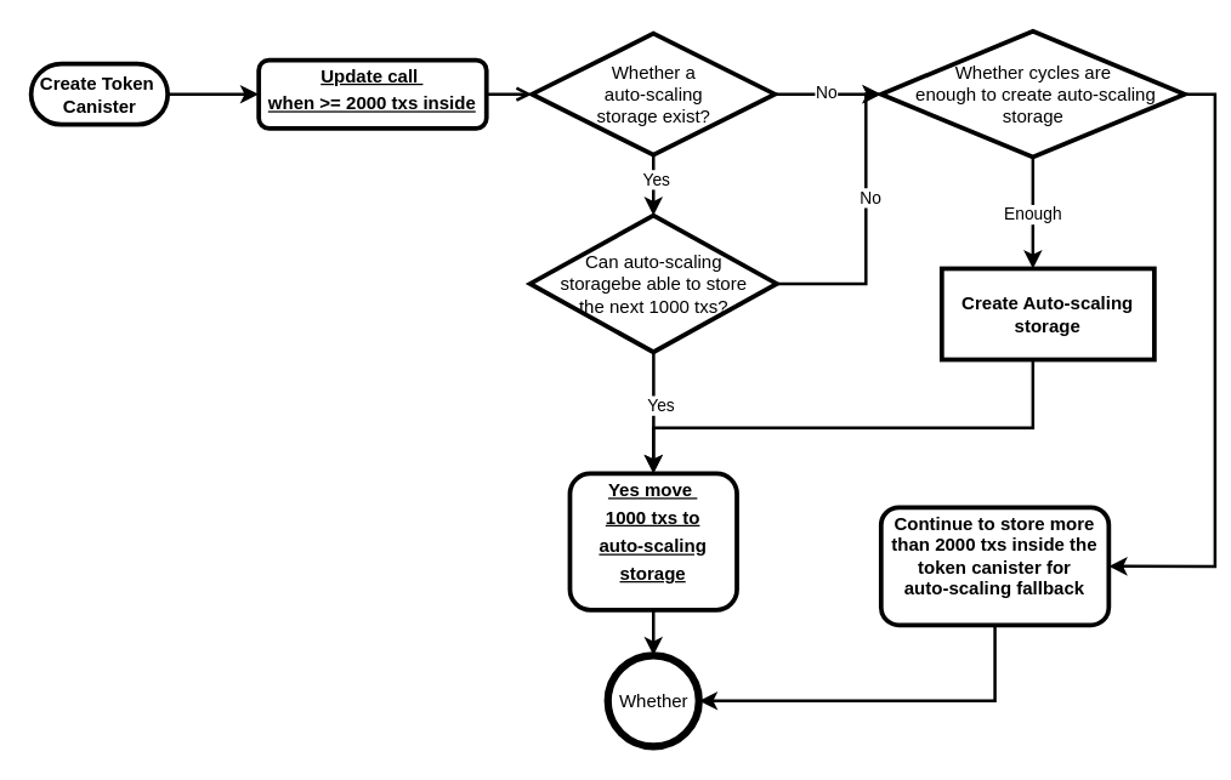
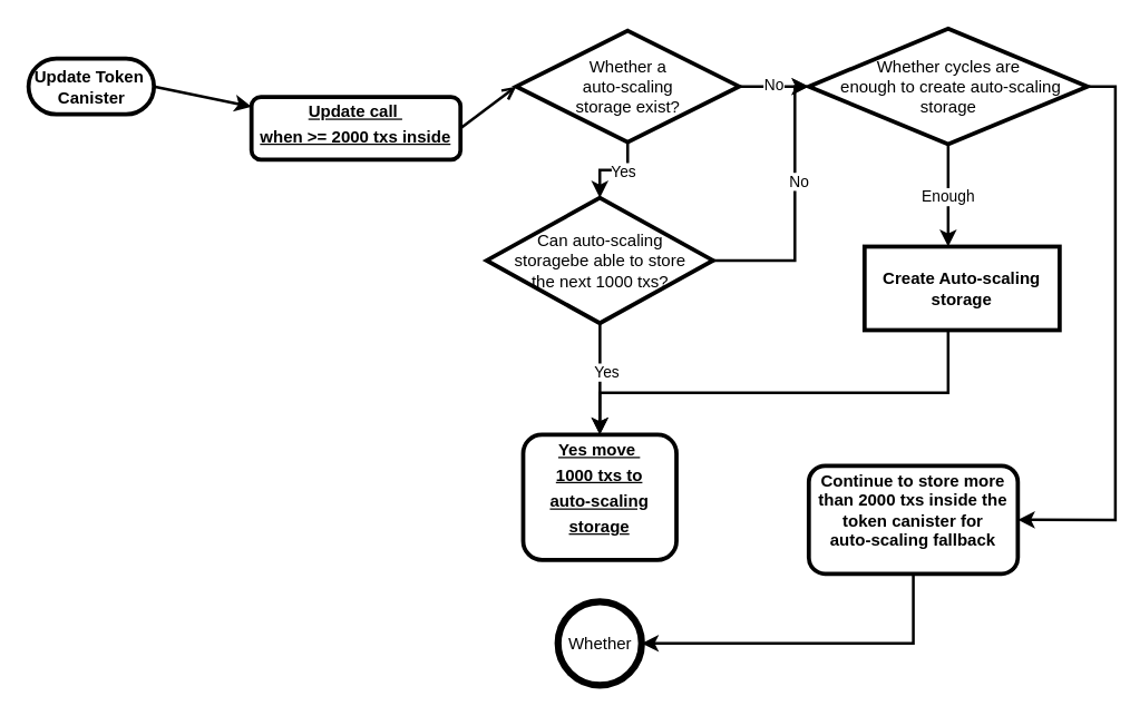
  <mxCell id="0" />
  <mxCell id="1" parent="0" />
- <mxCell id="2" value="&lt;p style=&quot;margin: 0px ; margin-top: 4px ; text-align: center ; text-decoration: underline&quot;&gt;Update call&amp;nbsp;&lt;/p&gt;&lt;p style=&quot;margin: 0px ; margin-top: 4px ; text-align: center ; text-decoration: underline&quot;&gt;when &amp;gt;= 2000 txs inside&lt;br&gt;&lt;br&gt;&lt;/p&gt;" style="verticalAlign=middle;align=center;overflow=fill;fontSize=12;fontFamily=Helvetica;html=1;rounded=1;fontStyle=1;strokeWidth=3;fillColor=none;" parent="1" vertex="1"><mxGeometry x="170" y="39" width="150" height="45" as="geometry" /></mxCell>
- <mxCell id="3" value="" style="edgeStyle=orthogonalEdgeStyle;rounded=0;orthogonalLoop=1;jettySize=auto;html=1;strokeWidth=2;" parent="1" source="4" target="24" edge="1"><mxGeometry relative="1" as="geometry" /></mxCell>
+ <mxCell id="2" value="&lt;p style=&quot;margin: 0px ; margin-top: 4px ; text-align: center ; text-decoration: underline&quot;&gt;Update call&amp;nbsp;&lt;/p&gt;&lt;p style=&quot;margin: 0px ; margin-top: 4px ; text-align: center ; text-decoration: underline&quot;&gt;when &amp;gt;= 2000 txs inside&lt;br&gt;&lt;br&gt;&lt;/p&gt;" style="verticalAlign=middle;align=center;overflow=fill;fontSize=12;fontFamily=Helvetica;html=1;rounded=1;fontStyle=1;strokeWidth=3;fillColor=none;" parent="1" vertex="1"><mxGeometry x="180" y="69" width="150" height="45" as="geometry" /></mxCell>
  <mxCell id="4" value="&lt;p style=&quot;margin: 0px ; margin-top: 4px ; text-align: center ; text-decoration: underline&quot;&gt;Yes move&amp;nbsp;&lt;/p&gt;&lt;p style=&quot;margin: 0px ; margin-top: 4px ; text-align: center ; text-decoration: underline&quot;&gt;1000 txs to&lt;/p&gt;&lt;p style=&quot;margin: 0px ; margin-top: 4px ; text-align: center ; text-decoration: underline&quot;&gt;auto-scaling&lt;/p&gt;&lt;p style=&quot;margin: 0px ; margin-top: 4px ; text-align: center ; text-decoration: underline&quot;&gt;storage&lt;/p&gt;" style="verticalAlign=middle;align=center;overflow=fill;fontSize=12;fontFamily=Helvetica;html=1;rounded=1;fontStyle=1;strokeWidth=3;fillColor=none;" parent="1" vertex="1"><mxGeometry x="375" y="311.5" width="110" height="90" as="geometry" /></mxCell>
  <mxCell id="5" value="" style="edgeStyle=orthogonalEdgeStyle;rounded=0;orthogonalLoop=1;jettySize=auto;html=1;strokeWidth=2;exitX=0.5;exitY=1;exitDx=0;exitDy=0;" parent="1" source="6" edge="1"><mxGeometry relative="1" as="geometry"><mxPoint x="430" y="311.5" as="targetPoint" /><Array as="points"><mxPoint x="680" y="281.5" /><mxPoint x="430" y="281.5" /></Array></mxGeometry></mxCell>
  <mxCell id="6" value="Create Auto-scaling storage" style="whiteSpace=wrap;align=center;verticalAlign=middle;fontStyle=1;strokeWidth=3;fillColor=none;" parent="1" vertex="1"><mxGeometry x="620" y="176.5" width="140" height="60" as="geometry" /></mxCell>
  <mxCell id="7" value="" style="edgeStyle=none;noEdgeStyle=1;strokeWidth=2;fillColor=none;entryX=0;entryY=0.5;entryDx=0;entryDy=0;exitX=1;exitY=0.5;exitDx=0;exitDy=0;startArrow=none;" parent="1" source="16" target="13" edge="1"><mxGeometry width="100" height="100" relative="1" as="geometry"><mxPoint x="340" y="211.5" as="sourcePoint" /><mxPoint x="271" y="167.5" as="targetPoint" /></mxGeometry></mxCell>
  <mxCell id="8" value="No" style="edgeLabel;html=1;align=center;verticalAlign=middle;resizable=0;points=[];" parent="7" vertex="1" connectable="0"><mxGeometry x="-0.057" y="1" relative="1" as="geometry"><mxPoint as="offset" /></mxGeometry></mxCell>
  <mxCell id="9" value="" style="edgeStyle=none;noEdgeStyle=1;strokeWidth=2;fillColor=none;" parent="1" target="2" edge="1"><mxGeometry width="100" height="100" relative="1" as="geometry"><mxPoint x="110" y="61.5" as="sourcePoint" /><mxPoint x="360" y="71.5" as="targetPoint" /></mxGeometry></mxCell>
  <mxCell id="10" value="" style="edgeStyle=elbowEdgeStyle;elbow=horizontal;strokeWidth=2;fillColor=none;exitX=0.5;exitY=1;exitDx=0;exitDy=0;" parent="1" source="13" target="6" edge="1"><mxGeometry width="100" height="100" relative="1" as="geometry"><mxPoint x="425" y="127.5" as="sourcePoint" /><mxPoint x="340" y="61.5" as="targetPoint" /><Array as="points"><mxPoint x="680" y="141.5" /><mxPoint x="410" y="191.5" /><mxPoint x="425" y="121.5" /></Array></mxGeometry></mxCell>
  <mxCell id="11" value="Enough" style="edgeLabel;html=1;align=center;verticalAlign=middle;resizable=0;points=[];" parent="10" vertex="1" connectable="0"><mxGeometry y="-1" relative="1" as="geometry"><mxPoint as="offset" /></mxGeometry></mxCell>
  <mxCell id="12" style="edgeStyle=orthogonalEdgeStyle;rounded=0;orthogonalLoop=1;jettySize=auto;html=1;exitX=1;exitY=0.5;exitDx=0;exitDy=0;entryX=1;entryY=0.5;entryDx=0;entryDy=0;strokeWidth=2;" parent="1" source="13" target="26" edge="1"><mxGeometry relative="1" as="geometry" /></mxCell>
  <mxCell id="13" value="Whether cycles are&lt;br&gt;&amp;nbsp;enough&amp;nbsp;to create auto-scaling &lt;br&gt;storage" style="shape=rhombus;html=1;dashed=0;whitespace=wrap;perimeter=rhombusPerimeter;strokeWidth=3;" parent="1" vertex="1"><mxGeometry x="580" y="20" width="200" height="83" as="geometry" /></mxCell>
  <mxCell id="14" style="edgeStyle=orthogonalEdgeStyle;rounded=0;orthogonalLoop=1;jettySize=auto;html=1;exitX=0.5;exitY=1;exitDx=0;exitDy=0;entryX=0.5;entryY=0;entryDx=0;entryDy=0;strokeWidth=2;" parent="1" source="16" target="22" edge="1"><mxGeometry relative="1" as="geometry" /></mxCell>
  <mxCell id="15" value="Yes" style="edgeLabel;html=1;align=center;verticalAlign=middle;resizable=0;points=[];" parent="14" vertex="1" connectable="0"><mxGeometry x="-0.2" y="1" relative="1" as="geometry"><mxPoint as="offset" /></mxGeometry></mxCell>
- <mxCell id="16" value="Whether&amp;nbsp;a &lt;br&gt;auto-scaling &lt;br&gt;storage&amp;nbsp;exist?" style="shape=rhombus;html=1;dashed=0;whitespace=wrap;perimeter=rhombusPerimeter;strokeWidth=3;" parent="1" vertex="1"><mxGeometry x="350" y="21.5" width="160" height="80" as="geometry" /></mxCell>
+ <mxCell id="16" value="Whether&amp;nbsp;a &lt;br&gt;auto-scaling &lt;br&gt;storage&amp;nbsp;exist?" style="shape=rhombus;html=1;dashed=0;whitespace=wrap;perimeter=rhombusPerimeter;strokeWidth=3;" parent="1" vertex="1"><mxGeometry x="370" y="21.5" width="160" height="80" as="geometry" /></mxCell>
  <mxCell id="17" value="" style="edgeStyle=none;noEdgeStyle=1;strokeWidth=2;fillColor=none;entryX=0;entryY=0.5;entryDx=0;entryDy=0;exitX=1;exitY=0.5;exitDx=0;exitDy=0;endArrow=open;" parent="1" source="2" target="16" edge="1"><mxGeometry width="100" height="100" relative="1" as="geometry"><mxPoint x="270" y="251.5" as="sourcePoint" /><mxPoint x="580" y="252.5" as="targetPoint" /></mxGeometry></mxCell>
  <mxCell id="18" value="" style="edgeStyle=orthogonalEdgeStyle;rounded=0;orthogonalLoop=1;jettySize=auto;html=1;strokeWidth=2;entryX=0;entryY=0.5;entryDx=0;entryDy=0;exitX=1;exitY=0.5;exitDx=0;exitDy=0;" parent="1" source="22" target="13" edge="1"><mxGeometry relative="1" as="geometry"><mxPoint x="580" y="71.5" as="targetPoint" /><Array as="points"><mxPoint x="570" y="186.5" /><mxPoint x="570" y="61.5" /></Array></mxGeometry></mxCell>
  <mxCell id="19" value="No" style="edgeLabel;html=1;align=center;verticalAlign=middle;resizable=0;points=[];" parent="18" vertex="1" connectable="0"><mxGeometry x="0.2" y="-2" relative="1" as="geometry"><mxPoint as="offset" /></mxGeometry></mxCell>
  <mxCell id="20" value="" style="edgeStyle=orthogonalEdgeStyle;rounded=0;orthogonalLoop=1;jettySize=auto;html=1;strokeWidth=2;" parent="1" source="22" target="4" edge="1"><mxGeometry relative="1" as="geometry" /></mxCell>
  <mxCell id="21" value="Yes" style="edgeLabel;html=1;align=center;verticalAlign=middle;resizable=0;points=[];" parent="20" vertex="1" connectable="0"><mxGeometry x="-0.125" y="4" relative="1" as="geometry"><mxPoint as="offset" /></mxGeometry></mxCell>
  <mxCell id="22" value="Can auto-scaling &lt;br&gt;storagebe able to store &lt;br&gt;the next 1000 txs?" style="shape=rhombus;html=1;dashed=0;whitespace=wrap;perimeter=rhombusPerimeter;strokeWidth=3;" parent="1" vertex="1"><mxGeometry x="348.75" y="141.5" width="162.5" height="90" as="geometry" /></mxCell>
- <mxCell id="23" value="&lt;span style=&quot;font-weight: 700&quot;&gt;Create Token&amp;nbsp;&lt;/span&gt;&lt;br style=&quot;padding: 0px ; margin: 0px ; font-weight: 700&quot;&gt;&lt;span style=&quot;font-weight: 700&quot;&gt;Canister&lt;/span&gt;" style="html=1;dashed=0;whitespace=wrap;shape=mxgraph.dfd.start;strokeWidth=3;" parent="1" vertex="1"><mxGeometry x="20" y="41.5" width="90" height="40" as="geometry" /></mxCell>
+ <mxCell id="23" value="&lt;span style=&quot;font-weight: 700&quot;&gt;Update Token&amp;nbsp;&lt;/span&gt;&lt;br style=&quot;padding: 0px ; margin: 0px ; font-weight: 700&quot;&gt;&lt;span style=&quot;font-weight: 700&quot;&gt;Canister&lt;/span&gt;" style="html=1;dashed=0;whitespace=wrap;shape=mxgraph.dfd.start;strokeWidth=3;" parent="1" vertex="1"><mxGeometry x="20" y="41.5" width="90" height="40" as="geometry" /></mxCell>
  <mxCell id="24" value="Whether" style="shape=ellipse;html=1;dashed=0;whitespace=wrap;aspect=fixed;strokeWidth=5;perimeter=ellipsePerimeter;" parent="1" vertex="1"><mxGeometry x="400" y="431.5" width="60" height="60" as="geometry" /></mxCell>
  <mxCell id="25" value="" style="edgeStyle=orthogonalEdgeStyle;rounded=0;orthogonalLoop=1;jettySize=auto;html=1;strokeWidth=2;entryX=1;entryY=0.5;entryDx=0;entryDy=0;exitX=0.5;exitY=1;exitDx=0;exitDy=0;" parent="1" source="26" target="24" edge="1"><mxGeometry relative="1" as="geometry"><mxPoint x="655" y="500.25" as="targetPoint" /></mxGeometry></mxCell>
  <mxCell id="26" value="&lt;p style=&quot;font-family: &amp;#34;helvetica&amp;#34; ; margin: 4px 0px 0px&quot;&gt;&lt;/p&gt;&lt;font face=&quot;helvetica&quot;&gt;Continue to store more &lt;br&gt;than 2000 txs inside the &lt;br&gt;token canister for &lt;br&gt;auto-scaling fallback&lt;/font&gt;" style="verticalAlign=middle;align=center;overflow=fill;fontSize=12;fontFamily=Helvetica;html=1;rounded=1;fontStyle=1;strokeWidth=3;fillColor=none;" parent="1" vertex="1"><mxGeometry x="580" y="334" width="150" height="77.5" as="geometry" /></mxCell>
